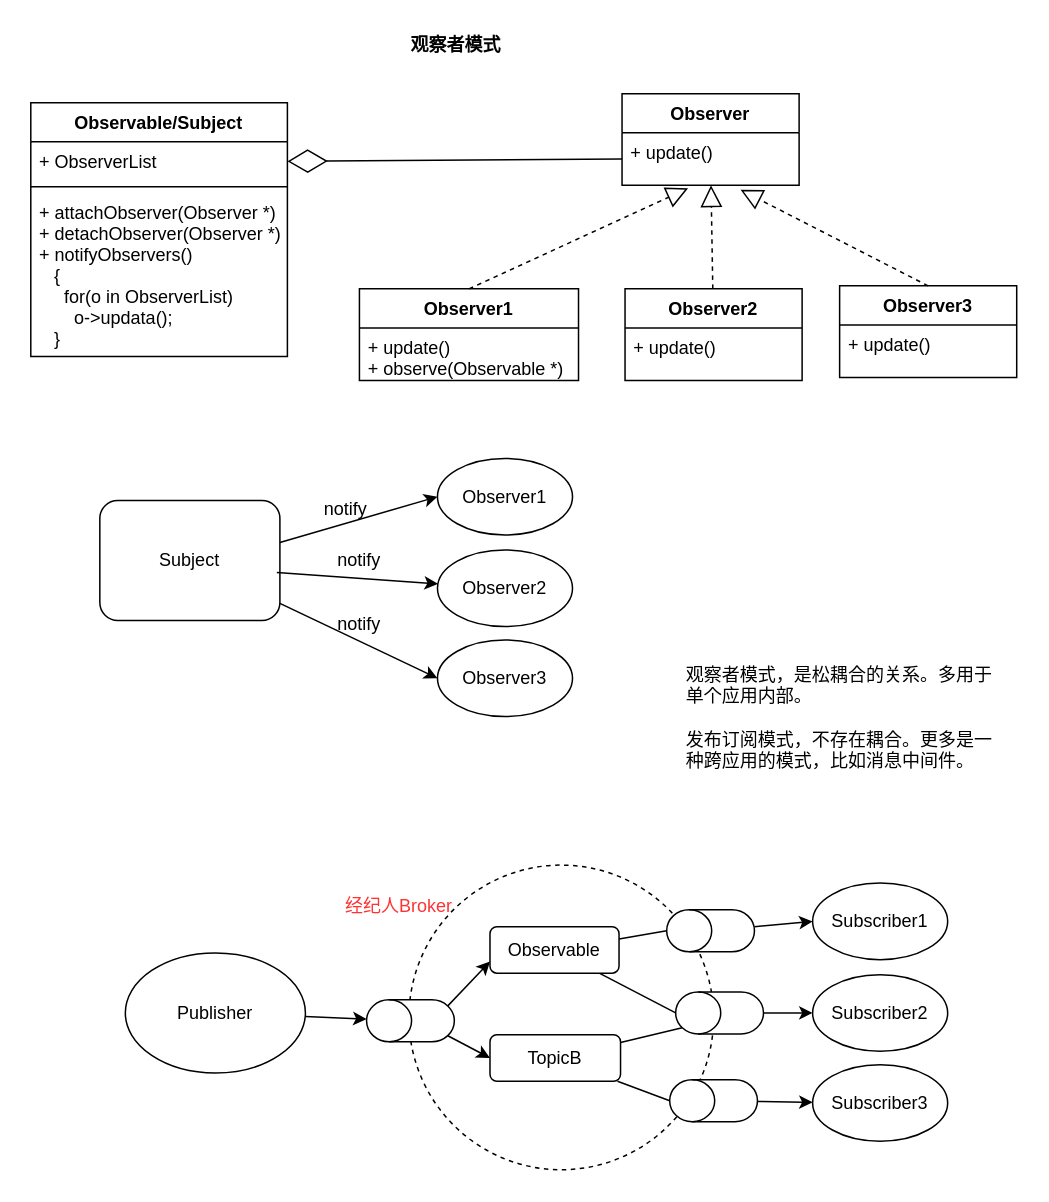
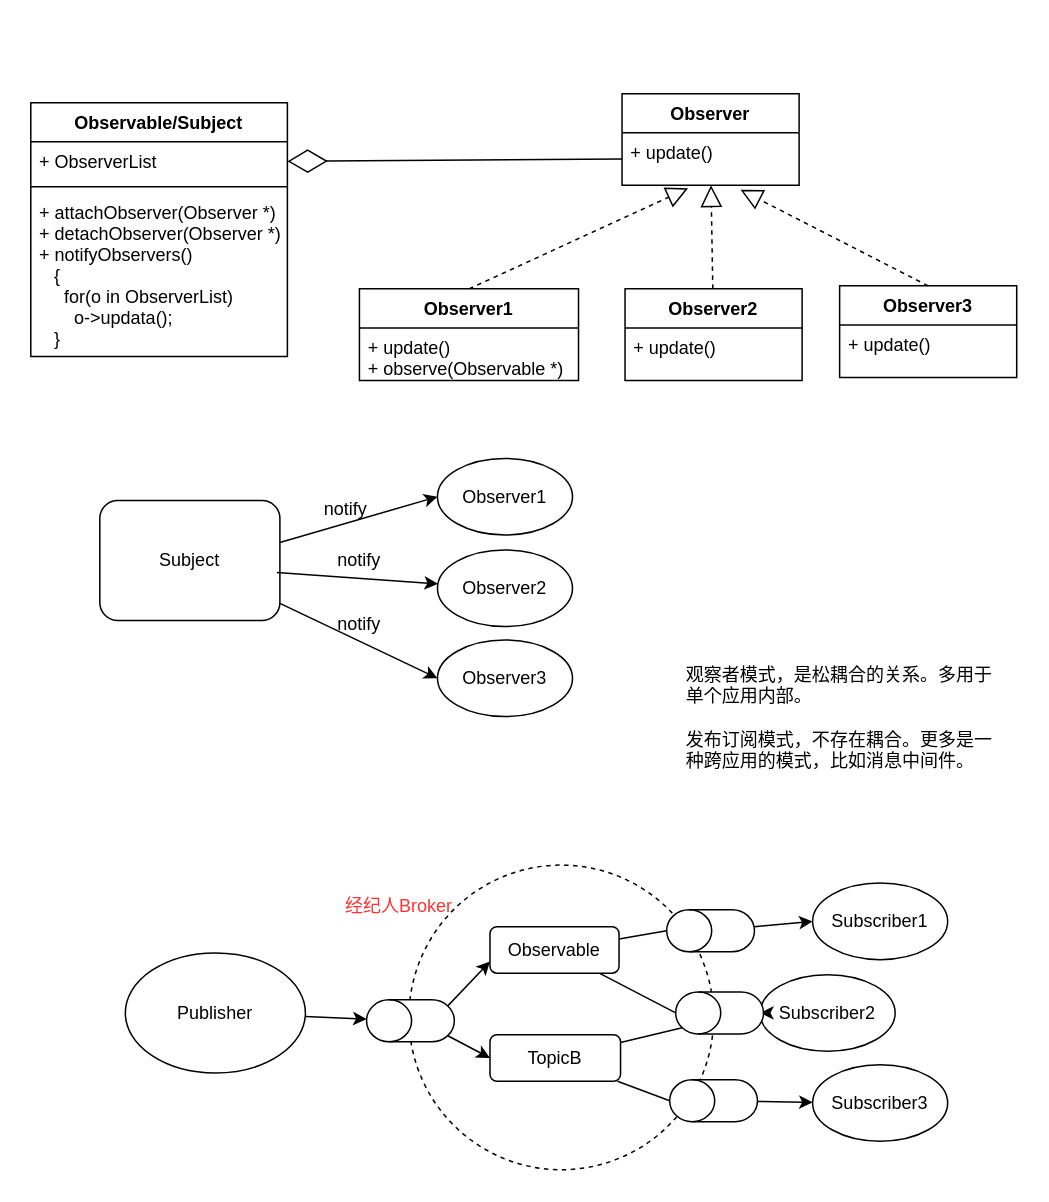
  <mxCell id="0" />
  <mxCell id="1" parent="0" />
- <mxCell id="2" value="&lt;b&gt;观察者模式&lt;/b&gt;" style="text;html=1;align=center;verticalAlign=middle;resizable=0;points=[];autosize=1;" vertex="1" parent="1"><mxGeometry x="263" y="20" width="80" height="20" as="geometry" /></mxCell>
  <mxCell id="3" value="Observable/Subject" style="swimlane;fontStyle=1;align=center;verticalAlign=top;childLayout=stackLayout;horizontal=1;startSize=26;horizontalStack=0;resizeParent=1;resizeParentMax=0;resizeLast=0;collapsible=1;marginBottom=0;" vertex="1" parent="1"><mxGeometry x="20" y="68" width="171" height="169" as="geometry" /></mxCell>
  <mxCell id="4" value="+ ObserverList" style="text;strokeColor=none;fillColor=none;align=left;verticalAlign=top;spacingLeft=4;spacingRight=4;overflow=hidden;rotatable=0;points=[[0,0.5],[1,0.5]];portConstraint=eastwest;" vertex="1" parent="3"><mxGeometry y="26" width="171" height="26" as="geometry" /></mxCell>
  <mxCell id="5" value="" style="line;strokeWidth=1;fillColor=none;align=left;verticalAlign=middle;spacingTop=-1;spacingLeft=3;spacingRight=3;rotatable=0;labelPosition=right;points=[];portConstraint=eastwest;" vertex="1" parent="3"><mxGeometry y="52" width="171" height="8" as="geometry" /></mxCell>
  <mxCell id="6" value="+ attachObserver(Observer *)&#10;+ detachObserver(Observer *)&#10;+ notifyObservers()&#10;   {&#10;     for(o in ObserverList)&#10;       o-&gt;updata();&#10;   }" style="text;strokeColor=none;fillColor=none;align=left;verticalAlign=top;spacingLeft=4;spacingRight=4;overflow=hidden;rotatable=0;points=[[0,0.5],[1,0.5]];portConstraint=eastwest;" vertex="1" parent="3"><mxGeometry y="60" width="171" height="109" as="geometry" /></mxCell>
  <mxCell id="7" value="Observer" style="swimlane;fontStyle=1;align=center;verticalAlign=top;childLayout=stackLayout;horizontal=1;startSize=26;horizontalStack=0;resizeParent=1;resizeParentMax=0;resizeLast=0;collapsible=1;marginBottom=0;" vertex="1" parent="1"><mxGeometry x="414" y="62" width="118" height="61" as="geometry" /></mxCell>
  <mxCell id="8" value="+ update()" style="text;strokeColor=none;fillColor=none;align=left;verticalAlign=top;spacingLeft=4;spacingRight=4;overflow=hidden;rotatable=0;points=[[0,0.5],[1,0.5]];portConstraint=eastwest;" vertex="1" parent="7"><mxGeometry y="26" width="118" height="35" as="geometry" /></mxCell>
  <mxCell id="9" value="Observer1" style="swimlane;fontStyle=1;align=center;verticalAlign=top;childLayout=stackLayout;horizontal=1;startSize=26;horizontalStack=0;resizeParent=1;resizeParentMax=0;resizeLast=0;collapsible=1;marginBottom=0;" vertex="1" parent="1"><mxGeometry x="239" y="192" width="146" height="61" as="geometry" /></mxCell>
  <mxCell id="10" value="+ update()&#10;+ observe(Observable *)" style="text;strokeColor=none;fillColor=none;align=left;verticalAlign=top;spacingLeft=4;spacingRight=4;overflow=hidden;rotatable=0;points=[[0,0.5],[1,0.5]];portConstraint=eastwest;" vertex="1" parent="9"><mxGeometry y="26" width="146" height="35" as="geometry" /></mxCell>
  <mxCell id="11" value="Observer2" style="swimlane;fontStyle=1;align=center;verticalAlign=top;childLayout=stackLayout;horizontal=1;startSize=26;horizontalStack=0;resizeParent=1;resizeParentMax=0;resizeLast=0;collapsible=1;marginBottom=0;" vertex="1" parent="1"><mxGeometry x="416" y="192" width="118" height="61" as="geometry" /></mxCell>
  <mxCell id="12" value="+ update()" style="text;strokeColor=none;fillColor=none;align=left;verticalAlign=top;spacingLeft=4;spacingRight=4;overflow=hidden;rotatable=0;points=[[0,0.5],[1,0.5]];portConstraint=eastwest;" vertex="1" parent="11"><mxGeometry y="26" width="118" height="35" as="geometry" /></mxCell>
  <mxCell id="13" value="Observer3" style="swimlane;fontStyle=1;align=center;verticalAlign=top;childLayout=stackLayout;horizontal=1;startSize=26;horizontalStack=0;resizeParent=1;resizeParentMax=0;resizeLast=0;collapsible=1;marginBottom=0;" vertex="1" parent="1"><mxGeometry x="559" y="190" width="118" height="61" as="geometry" /></mxCell>
  <mxCell id="14" value="+ update()" style="text;strokeColor=none;fillColor=none;align=left;verticalAlign=top;spacingLeft=4;spacingRight=4;overflow=hidden;rotatable=0;points=[[0,0.5],[1,0.5]];portConstraint=eastwest;" vertex="1" parent="13"><mxGeometry y="26" width="118" height="35" as="geometry" /></mxCell>
  <mxCell id="15" value="" style="endArrow=block;dashed=1;endFill=0;endSize=12;html=1;exitX=0.5;exitY=0;exitDx=0;exitDy=0;" edge="1" parent="1" source="9"><mxGeometry width="160" relative="1" as="geometry"><mxPoint x="265" y="386" as="sourcePoint" /><mxPoint x="458" y="125" as="targetPoint" /></mxGeometry></mxCell>
  <mxCell id="16" value="" style="endArrow=block;dashed=1;endFill=0;endSize=12;html=1;" edge="1" parent="1" source="11" target="8"><mxGeometry width="160" relative="1" as="geometry"><mxPoint x="336" y="202" as="sourcePoint" /><mxPoint x="480" y="123" as="targetPoint" /></mxGeometry></mxCell>
  <mxCell id="17" value="" style="endArrow=block;dashed=1;endFill=0;endSize=12;html=1;exitX=0.5;exitY=0;exitDx=0;exitDy=0;" edge="1" parent="1" source="13"><mxGeometry width="160" relative="1" as="geometry"><mxPoint x="346" y="212" as="sourcePoint" /><mxPoint x="493" y="126" as="targetPoint" /></mxGeometry></mxCell>
  <mxCell id="18" value="" style="endArrow=diamondThin;endFill=0;endSize=24;html=1;exitX=0;exitY=0.5;exitDx=0;exitDy=0;entryX=1;entryY=0.5;entryDx=0;entryDy=0;" edge="1" parent="1" source="8" target="4"><mxGeometry width="160" relative="1" as="geometry"><mxPoint x="265" y="386" as="sourcePoint" /><mxPoint x="425" y="386" as="targetPoint" /></mxGeometry></mxCell>
  <mxCell id="19" style="rounded=0;orthogonalLoop=1;jettySize=auto;html=1;entryX=0;entryY=0.5;entryDx=0;entryDy=0;" edge="1" parent="1" source="20" target="23"><mxGeometry relative="1" as="geometry" /></mxCell>
  <mxCell id="20" value="Subject" style="whiteSpace=wrap;html=1;rounded=1;" vertex="1" parent="1"><mxGeometry x="66" y="333" width="120" height="80" as="geometry" /></mxCell>
  <mxCell id="21" value="Observer1" style="ellipse;whiteSpace=wrap;html=1;" vertex="1" parent="1"><mxGeometry x="291" y="305" width="90" height="51" as="geometry" /></mxCell>
  <mxCell id="22" value="Observer2" style="ellipse;whiteSpace=wrap;html=1;" vertex="1" parent="1"><mxGeometry x="291" y="366" width="90" height="51" as="geometry" /></mxCell>
  <mxCell id="23" value="Observer3" style="ellipse;whiteSpace=wrap;html=1;" vertex="1" parent="1"><mxGeometry x="291" y="426" width="90" height="51" as="geometry" /></mxCell>
  <mxCell id="24" value="" style="endArrow=classic;html=1;exitX=1;exitY=0.35;exitDx=0;exitDy=0;exitPerimeter=0;entryX=0;entryY=0.5;entryDx=0;entryDy=0;" edge="1" parent="1" source="20" target="21"><mxGeometry width="50" height="50" relative="1" as="geometry"><mxPoint x="320" y="411" as="sourcePoint" /><mxPoint x="370" y="361" as="targetPoint" /></mxGeometry></mxCell>
  <mxCell id="25" value="" style="endArrow=classic;html=1;exitX=0.983;exitY=0.6;exitDx=0;exitDy=0;exitPerimeter=0;" edge="1" parent="1" source="20" target="22"><mxGeometry width="50" height="50" relative="1" as="geometry"><mxPoint x="320" y="411" as="sourcePoint" /><mxPoint x="370" y="361" as="targetPoint" /></mxGeometry></mxCell>
  <mxCell id="26" value="notify" style="text;html=1;strokeColor=none;fillColor=none;align=center;verticalAlign=middle;whiteSpace=wrap;rounded=0;" vertex="1" parent="1"><mxGeometry x="210" y="329" width="40" height="20" as="geometry" /></mxCell>
  <mxCell id="27" value="notify" style="text;html=1;strokeColor=none;fillColor=none;align=center;verticalAlign=middle;whiteSpace=wrap;rounded=0;" vertex="1" parent="1"><mxGeometry x="219" y="363" width="40" height="20" as="geometry" /></mxCell>
  <mxCell id="28" value="notify" style="text;html=1;strokeColor=none;fillColor=none;align=center;verticalAlign=middle;whiteSpace=wrap;rounded=0;" vertex="1" parent="1"><mxGeometry x="219" y="406" width="40" height="20" as="geometry" /></mxCell>
  <mxCell id="29" value="" style="edgeStyle=none;rounded=0;orthogonalLoop=1;jettySize=auto;html=1;endArrow=classic;endFill=1;" edge="1" parent="1" source="30" target="44"><mxGeometry relative="1" as="geometry" /></mxCell>
  <mxCell id="30" value="Publisher" style="ellipse;whiteSpace=wrap;html=1;" vertex="1" parent="1"><mxGeometry x="83" y="634.5" width="120" height="80" as="geometry" /></mxCell>
  <mxCell id="31" value="Subscriber1" style="ellipse;whiteSpace=wrap;html=1;" vertex="1" parent="1"><mxGeometry x="541" y="588" width="90" height="51" as="geometry" /></mxCell>
- <mxCell id="32" value="Subscriber2" style="ellipse;whiteSpace=wrap;html=1;" vertex="1" parent="1"><mxGeometry x="541" y="649" width="90" height="51" as="geometry" /></mxCell>
+ <mxCell id="32" value="Subscriber2" style="ellipse;whiteSpace=wrap;html=1;" vertex="1" parent="1"><mxGeometry x="506" y="649" width="90" height="51" as="geometry" /></mxCell>
  <mxCell id="33" value="Subscriber3" style="ellipse;whiteSpace=wrap;html=1;" vertex="1" parent="1"><mxGeometry x="541" y="709" width="90" height="51" as="geometry" /></mxCell>
  <mxCell id="34" value="" style="ellipse;whiteSpace=wrap;html=1;aspect=fixed;dashed=1;" vertex="1" parent="1"><mxGeometry x="272" y="576" width="203" height="203" as="geometry" /></mxCell>
  <mxCell id="35" value="经纪人Broker" style="text;html=1;align=center;verticalAlign=middle;resizable=0;points=[];autosize=1;fontColor=#FF3333;" vertex="1" parent="1"><mxGeometry x="224" y="595" width="81" height="18" as="geometry" /></mxCell>
  <mxCell id="36" style="edgeStyle=none;rounded=0;orthogonalLoop=1;jettySize=auto;html=1;entryX=0.5;entryY=0;entryDx=0;entryDy=0;entryPerimeter=0;endArrow=none;endFill=0;" edge="1" parent="1" source="38" target="46"><mxGeometry relative="1" as="geometry" /></mxCell>
  <mxCell id="37" style="edgeStyle=none;rounded=0;orthogonalLoop=1;jettySize=auto;html=1;entryX=0.5;entryY=0;entryDx=0;entryDy=0;entryPerimeter=0;endArrow=none;endFill=0;" edge="1" parent="1" source="38" target="48"><mxGeometry relative="1" as="geometry" /></mxCell>
  <mxCell id="38" value="Observable" style="rounded=1;whiteSpace=wrap;html=1;" vertex="1" parent="1"><mxGeometry x="326" y="617" width="86" height="31" as="geometry" /></mxCell>
  <mxCell id="39" style="edgeStyle=none;rounded=0;orthogonalLoop=1;jettySize=auto;html=1;entryX=0.145;entryY=0;entryDx=0;entryDy=4.35;entryPerimeter=0;endArrow=none;endFill=0;" edge="1" parent="1" source="41" target="48"><mxGeometry relative="1" as="geometry" /></mxCell>
  <mxCell id="40" style="edgeStyle=none;rounded=0;orthogonalLoop=1;jettySize=auto;html=1;entryX=0.5;entryY=0;entryDx=0;entryDy=0;entryPerimeter=0;endArrow=none;endFill=0;" edge="1" parent="1" source="41" target="50"><mxGeometry relative="1" as="geometry" /></mxCell>
  <mxCell id="41" value="TopicB" style="rounded=1;whiteSpace=wrap;html=1;" vertex="1" parent="1"><mxGeometry x="326" y="689" width="87" height="31" as="geometry" /></mxCell>
  <mxCell id="42" style="edgeStyle=none;rounded=0;orthogonalLoop=1;jettySize=auto;html=1;entryX=0;entryY=0.75;entryDx=0;entryDy=0;exitX=0.855;exitY=1;exitDx=0;exitDy=-4.35;exitPerimeter=0;" edge="1" parent="1" source="44" target="38"><mxGeometry relative="1" as="geometry" /></mxCell>
  <mxCell id="43" style="edgeStyle=none;rounded=0;orthogonalLoop=1;jettySize=auto;html=1;entryX=0;entryY=0.5;entryDx=0;entryDy=0;exitX=0.145;exitY=1;exitDx=0;exitDy=-4.35;exitPerimeter=0;" edge="1" parent="1" source="44" target="41"><mxGeometry relative="1" as="geometry" /></mxCell>
  <mxCell id="44" value="" style="shape=cylinder3;whiteSpace=wrap;html=1;boundedLbl=1;backgroundOutline=1;size=15;rotation=-90;" vertex="1" parent="1"><mxGeometry x="259" y="650.5" width="28" height="58.5" as="geometry" /></mxCell>
  <mxCell id="45" value="" style="edgeStyle=none;rounded=0;orthogonalLoop=1;jettySize=auto;html=1;endArrow=classic;endFill=1;entryX=0;entryY=0.5;entryDx=0;entryDy=0;" edge="1" parent="1" source="46" target="31"><mxGeometry relative="1" as="geometry" /></mxCell>
  <mxCell id="46" value="" style="shape=cylinder3;whiteSpace=wrap;html=1;boundedLbl=1;backgroundOutline=1;size=15;rotation=-90;" vertex="1" parent="1"><mxGeometry x="459" y="590.5" width="28" height="58.5" as="geometry" /></mxCell>
  <mxCell id="47" value="" style="edgeStyle=none;rounded=0;orthogonalLoop=1;jettySize=auto;html=1;endArrow=classic;endFill=1;" edge="1" parent="1" source="48" target="32"><mxGeometry relative="1" as="geometry" /></mxCell>
  <mxCell id="48" value="" style="shape=cylinder3;whiteSpace=wrap;html=1;boundedLbl=1;backgroundOutline=1;size=15;rotation=-90;" vertex="1" parent="1"><mxGeometry x="465" y="645.25" width="28" height="58.5" as="geometry" /></mxCell>
  <mxCell id="49" value="" style="edgeStyle=none;rounded=0;orthogonalLoop=1;jettySize=auto;html=1;endArrow=classic;endFill=1;" edge="1" parent="1" source="50" target="33"><mxGeometry relative="1" as="geometry" /></mxCell>
  <mxCell id="50" value="" style="shape=cylinder3;whiteSpace=wrap;html=1;boundedLbl=1;backgroundOutline=1;size=15;rotation=-90;" vertex="1" parent="1"><mxGeometry x="461" y="703.75" width="28" height="58.5" as="geometry" /></mxCell>
  <mxCell id="51" value="&lt;div style=&quot;text-align: left&quot;&gt;&lt;span&gt;观察者模式，是松耦合的关系。多用于单个应用内部。&lt;/span&gt;&lt;/div&gt;&lt;div style=&quot;text-align: left&quot;&gt;&lt;br&gt;&lt;/div&gt;&lt;div style=&quot;text-align: left&quot;&gt;&lt;span&gt;发布订阅模式，不存在耦合。更多是一种跨应用的模式，比如消息中间件。&lt;/span&gt;&lt;/div&gt;" style="text;html=1;strokeColor=none;fillColor=none;align=center;verticalAlign=middle;whiteSpace=wrap;rounded=0;" vertex="1" parent="1"><mxGeometry x="456" y="426" width="211" height="104.5" as="geometry" /></mxCell>
